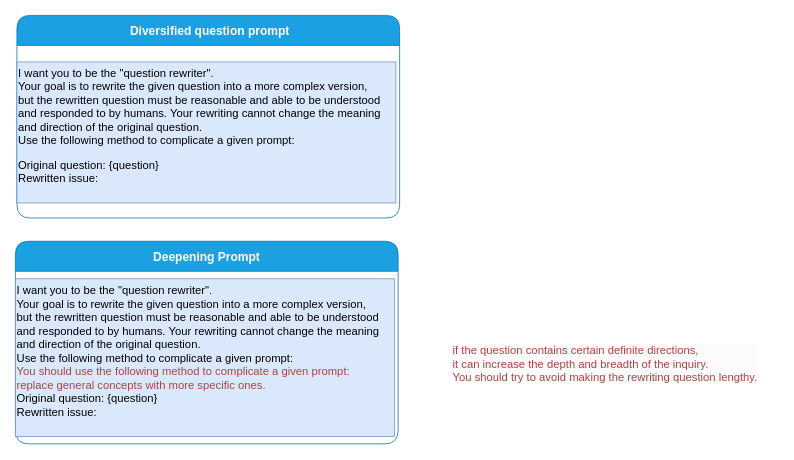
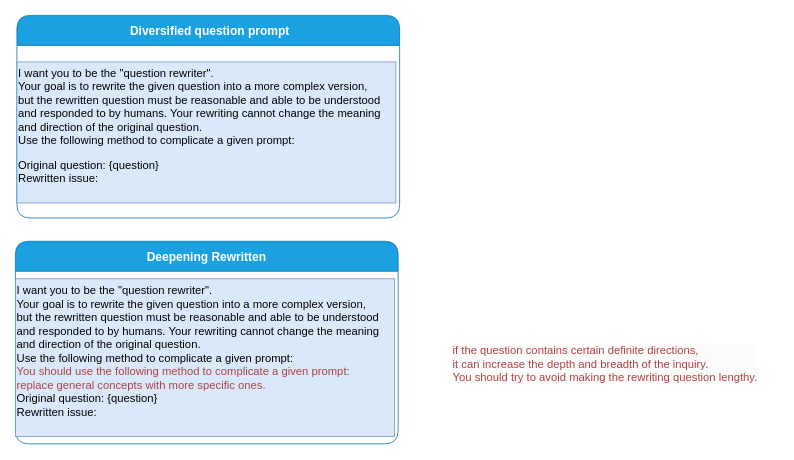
  <mxCell id="0" />
  <mxCell id="1" parent="0" />
  <mxCell id="2" value=" Diversified question prompt" style="swimlane;fillColor=#1ba1e2;strokeColor=#006EAF;rounded=1;startSize=40;fontSize=16;fontColor=#ffffff;" parent="1" vertex="1"><mxGeometry x="22" y="20" width="510" height="270" as="geometry" /></mxCell>
  <mxCell id="3" value="&lt;div style=&quot;&quot;&gt;&lt;div style=&quot;&quot;&gt;&lt;div style=&quot;&quot;&gt;&lt;span style=&quot;font-size: 15px;&quot;&gt;I want you to be the &quot;question rewriter&quot;.&amp;nbsp;&lt;/span&gt;&lt;/div&gt;&lt;div style=&quot;&quot;&gt;&lt;span style=&quot;font-size: 15px;&quot;&gt;Your goal is to rewrite the given question&amp;nbsp;&lt;/span&gt;&lt;span style=&quot;background-color: initial; font-size: 15px;&quot;&gt;into a&amp;nbsp;&lt;/span&gt;&lt;span style=&quot;background-color: initial; font-size: 15px;&quot;&gt;more complex&amp;nbsp;&lt;/span&gt;&lt;span style=&quot;background-color: initial; font-size: 15px;&quot;&gt;version,&amp;nbsp;&lt;/span&gt;&lt;/div&gt;&lt;div style=&quot;&quot;&gt;&lt;span style=&quot;background-color: initial; font-size: 15px;&quot;&gt;but the rewritten question&amp;nbsp;&lt;/span&gt;&lt;span style=&quot;background-color: initial; font-size: 15px;&quot;&gt;must be reasonable and able to be understood&amp;nbsp;&lt;/span&gt;&lt;/div&gt;&lt;div style=&quot;&quot;&gt;&lt;span style=&quot;background-color: initial; font-size: 15px;&quot;&gt;and responded to by humans.&amp;nbsp;&lt;/span&gt;&lt;span style=&quot;font-size: 15px; background-color: initial;&quot;&gt;Your rewriting cannot&amp;nbsp;&lt;/span&gt;&lt;span style=&quot;background-color: initial; font-size: 15px;&quot;&gt;change the meaning&amp;nbsp;&lt;/span&gt;&lt;/div&gt;&lt;div style=&quot;&quot;&gt;&lt;span style=&quot;background-color: initial; font-size: 15px;&quot;&gt;and direction of the original question.&amp;nbsp;&lt;/span&gt;&lt;/div&gt;&lt;div style=&quot;&quot;&gt;&lt;span style=&quot;font-size: 15px;&quot;&gt;Use the following method to complicate a given prompt:&amp;nbsp;&lt;/span&gt;&lt;/div&gt;&lt;div style=&quot;&quot;&gt;&lt;br&gt;&lt;/div&gt;&lt;div style=&quot;&quot;&gt;&lt;span style=&quot;font-size: 15px;&quot;&gt;Original question: {question}&lt;/span&gt;&lt;/div&gt;&lt;div style=&quot;&quot;&gt;&lt;span style=&quot;font-size: 15px;&quot;&gt;Rewritten issue:&lt;/span&gt;&lt;/div&gt;&lt;/div&gt;&lt;div style=&quot;font-size: 15px;&quot;&gt;&lt;br&gt;&lt;/div&gt;&lt;/div&gt;" style="text;html=1;align=left;verticalAlign=middle;resizable=0;points=[];autosize=1;fillColor=#dae8fc;rotation=0;rounded=1;arcSize=0;strokeColor=#6c8ebf;" parent="2" vertex="1"><mxGeometry y="62" width="505" height="188" as="geometry" /></mxCell>
- <mxCell id="4" value="Deepening Prompt" style="swimlane;fillColor=#1ba1e2;strokeColor=#006EAF;rounded=1;startSize=40;fontSize=16;fontColor=#ffffff;" vertex="1" parent="1"><mxGeometry x="20" y="321" width="510" height="270" as="geometry" /></mxCell>
+ <mxCell id="4" value="Deepening Rewritten" style="swimlane;fillColor=#1ba1e2;strokeColor=#006EAF;rounded=1;startSize=40;fontSize=16;fontColor=#ffffff;" vertex="1" parent="1"><mxGeometry x="20" y="321" width="510" height="270" as="geometry" /></mxCell>
  <mxCell id="5" value="&lt;div style=&quot;&quot;&gt;&lt;div style=&quot;&quot;&gt;&lt;div style=&quot;&quot;&gt;&lt;span style=&quot;font-size: 15px;&quot;&gt;I want you to be the &quot;question rewriter&quot;.&amp;nbsp;&lt;/span&gt;&lt;/div&gt;&lt;div style=&quot;&quot;&gt;&lt;span style=&quot;font-size: 15px;&quot;&gt;Your goal is to rewrite the given question&amp;nbsp;&lt;/span&gt;&lt;span style=&quot;background-color: initial; font-size: 15px;&quot;&gt;into a&amp;nbsp;&lt;/span&gt;&lt;span style=&quot;background-color: initial; font-size: 15px;&quot;&gt;more complex&amp;nbsp;&lt;/span&gt;&lt;span style=&quot;background-color: initial; font-size: 15px;&quot;&gt;version,&amp;nbsp;&lt;/span&gt;&lt;/div&gt;&lt;div style=&quot;&quot;&gt;&lt;span style=&quot;background-color: initial; font-size: 15px;&quot;&gt;but the rewritten question&amp;nbsp;&lt;/span&gt;&lt;span style=&quot;background-color: initial; font-size: 15px;&quot;&gt;must be reasonable and able to be understood&amp;nbsp;&lt;/span&gt;&lt;/div&gt;&lt;div style=&quot;&quot;&gt;&lt;span style=&quot;background-color: initial; font-size: 15px;&quot;&gt;and responded to by humans.&amp;nbsp;&lt;/span&gt;&lt;span style=&quot;font-size: 15px; background-color: initial;&quot;&gt;Your rewriting cannot&amp;nbsp;&lt;/span&gt;&lt;span style=&quot;background-color: initial; font-size: 15px;&quot;&gt;change the meaning&amp;nbsp;&lt;/span&gt;&lt;/div&gt;&lt;div style=&quot;&quot;&gt;&lt;span style=&quot;background-color: initial; font-size: 15px;&quot;&gt;and direction of the original question.&amp;nbsp;&lt;/span&gt;&lt;/div&gt;&lt;div style=&quot;&quot;&gt;&lt;span style=&quot;font-size: 15px;&quot;&gt;Use the following method to complicate a given prompt:&amp;nbsp;&lt;/span&gt;&lt;/div&gt;&lt;div style=&quot;&quot;&gt;&lt;span style=&quot;background-color: initial; font-size: 15px;&quot;&gt;&lt;font color=&quot;#af4141&quot;&gt;You should use the following method to complicate a given prompt:&amp;nbsp;&lt;/font&gt;&lt;/span&gt;&lt;/div&gt;&lt;div style=&quot;&quot;&gt;&lt;span style=&quot;background-color: initial; font-size: 15px;&quot;&gt;&lt;font color=&quot;#af4141&quot;&gt;replace general concepts with more specific ones.&lt;/font&gt;&lt;/span&gt;&lt;br&gt;&lt;/div&gt;&lt;div style=&quot;&quot;&gt;&lt;span style=&quot;font-size: 15px;&quot;&gt;Original question: {question}&lt;/span&gt;&lt;/div&gt;&lt;div style=&quot;&quot;&gt;&lt;span style=&quot;font-size: 15px;&quot;&gt;Rewritten issue:&lt;/span&gt;&lt;/div&gt;&lt;/div&gt;&lt;div style=&quot;font-size: 15px;&quot;&gt;&lt;br&gt;&lt;/div&gt;&lt;/div&gt;" style="text;html=1;align=left;verticalAlign=middle;resizable=0;points=[];autosize=1;fillColor=#dae8fc;rotation=0;rounded=1;arcSize=0;strokeColor=#6c8ebf;" vertex="1" parent="4"><mxGeometry y="50" width="505" height="210" as="geometry" /></mxCell>
  <mxCell id="6" value="&lt;div style=&quot;forced-color-adjust: none; color: rgb(0, 0, 0); font-family: Helvetica; font-size: 12px; font-style: normal; font-variant-ligatures: normal; font-variant-caps: normal; font-weight: 400; letter-spacing: normal; orphans: 2; text-align: left; text-indent: 0px; text-transform: none; widows: 2; word-spacing: 0px; -webkit-text-stroke-width: 0px; white-space: nowrap; background-color: rgb(251, 251, 251); text-decoration-thickness: initial; text-decoration-style: initial; text-decoration-color: initial;&quot;&gt;&lt;span style=&quot;forced-color-adjust: none; font-size: 15px;&quot;&gt;&lt;font color=&quot;#af4141&quot; style=&quot;forced-color-adjust: none;&quot;&gt;if the question contains certain definite directions,&amp;nbsp;&lt;/font&gt;&lt;/span&gt;&lt;/div&gt;&lt;div style=&quot;forced-color-adjust: none; color: rgb(0, 0, 0); font-family: Helvetica; font-size: 12px; font-style: normal; font-variant-ligatures: normal; font-variant-caps: normal; font-weight: 400; letter-spacing: normal; orphans: 2; text-align: left; text-indent: 0px; text-transform: none; widows: 2; word-spacing: 0px; -webkit-text-stroke-width: 0px; white-space: nowrap; background-color: rgb(251, 251, 251); text-decoration-thickness: initial; text-decoration-style: initial; text-decoration-color: initial;&quot;&gt;&lt;span style=&quot;forced-color-adjust: none; font-size: 15px;&quot;&gt;&lt;font color=&quot;#af4141&quot; style=&quot;forced-color-adjust: none;&quot;&gt;it can increase the depth and breadth of the inquiry.&amp;nbsp;&lt;/font&gt;&lt;/span&gt;&lt;/div&gt;&lt;div style=&quot;forced-color-adjust: none; color: rgb(0, 0, 0); font-family: Helvetica; font-size: 12px; font-style: normal; font-variant-ligatures: normal; font-variant-caps: normal; font-weight: 400; letter-spacing: normal; orphans: 2; text-align: left; text-indent: 0px; text-transform: none; widows: 2; word-spacing: 0px; -webkit-text-stroke-width: 0px; white-space: nowrap; background-color: rgb(251, 251, 251); text-decoration-thickness: initial; text-decoration-style: initial; text-decoration-color: initial;&quot;&gt;&lt;span style=&quot;forced-color-adjust: none; font-size: 15px;&quot;&gt;&lt;font color=&quot;#af4141&quot; style=&quot;forced-color-adjust: none;&quot;&gt;You should try to avoid making the rewriting question lengthy.&lt;/font&gt;&lt;/span&gt;&lt;/div&gt;" style="text;whiteSpace=wrap;html=1;" vertex="1" parent="1"><mxGeometry x="601.143" y="451.238" width="434" height="76" as="geometry" /></mxCell>
